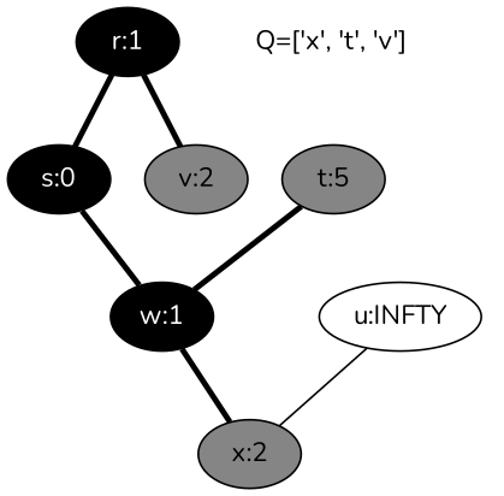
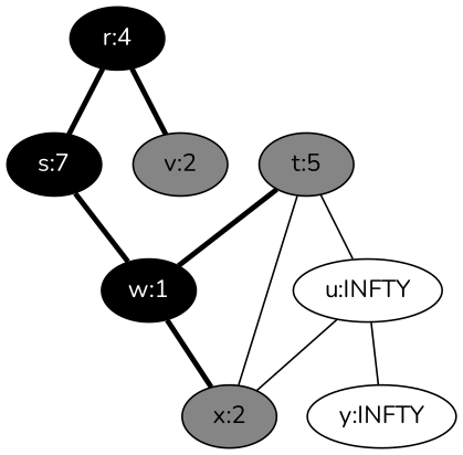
  graph {
    fontname=Nunito
    node [fontname=Nunito style=filled]
    edge [fontname=Nunito penwidth=3]
-   n1 [fillcolor=black fontcolor=white label="r:1"]
-   n2 [fillcolor=black fontcolor=white label="s:0"]
+   n1 [fillcolor=black fontcolor=white label="r:4"]
+   n2 [fillcolor=black fontcolor=white label="s:7"]
    n3 [fillcolor=gray52 label="v:2"]
    n4 [fillcolor=black fontcolor=white label="w:1"]
    n5 [fillcolor=gray52 label="x:2"]
    n6 [fillcolor=gray52 label="t:5"]
    n7 [label="u:INFTY" style=""]
-   n9 [color=white label="Q=['x', 't', 'v']" style=""]
+   n8 [label="y:INFTY" style=""]
    n1 -- n2
    n1 -- n3
    n2 -- n4
    n4 -- n5
    n6 -- n4
+   n6 -- n5 [penwidth=1]
+   n6 -- n7 [penwidth=1]
    n7 -- n5 [penwidth=1]
+   n7 -- n8 [penwidth=1]
  }
